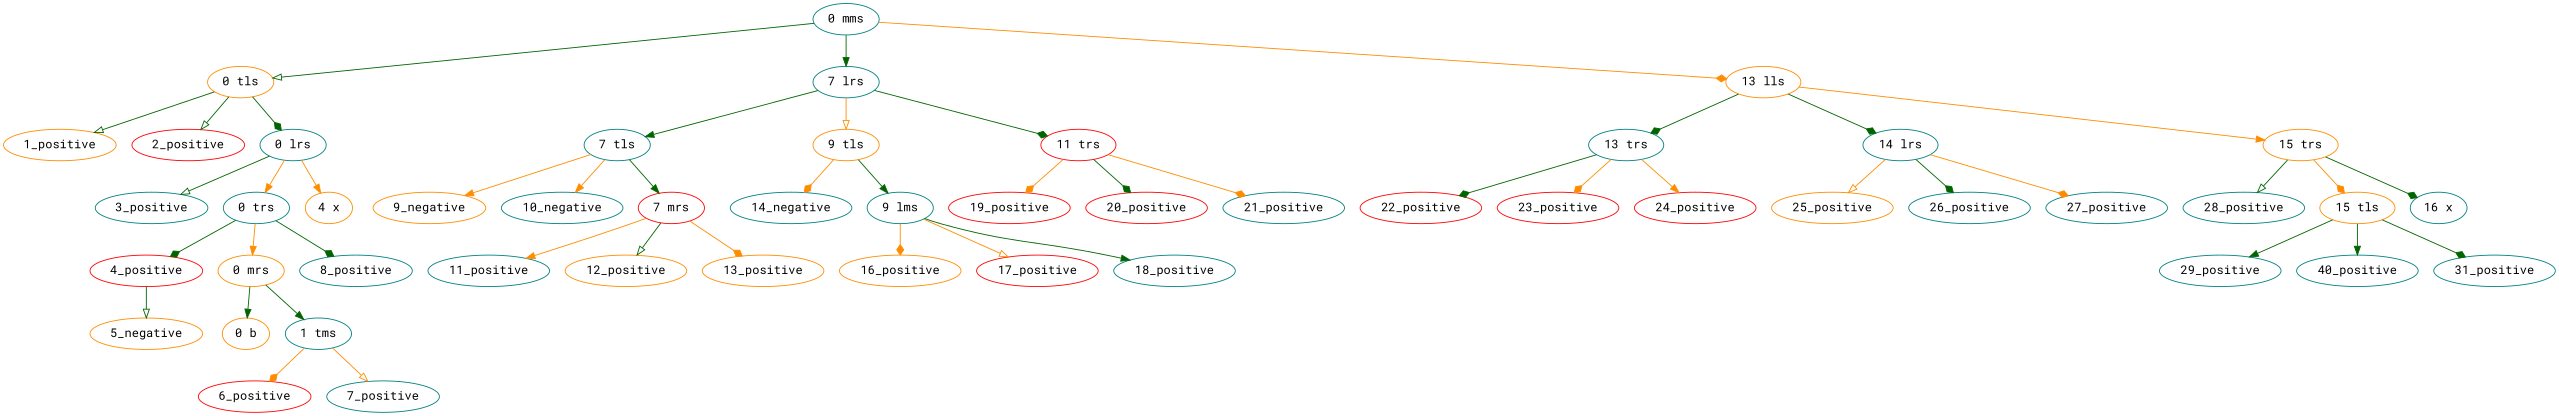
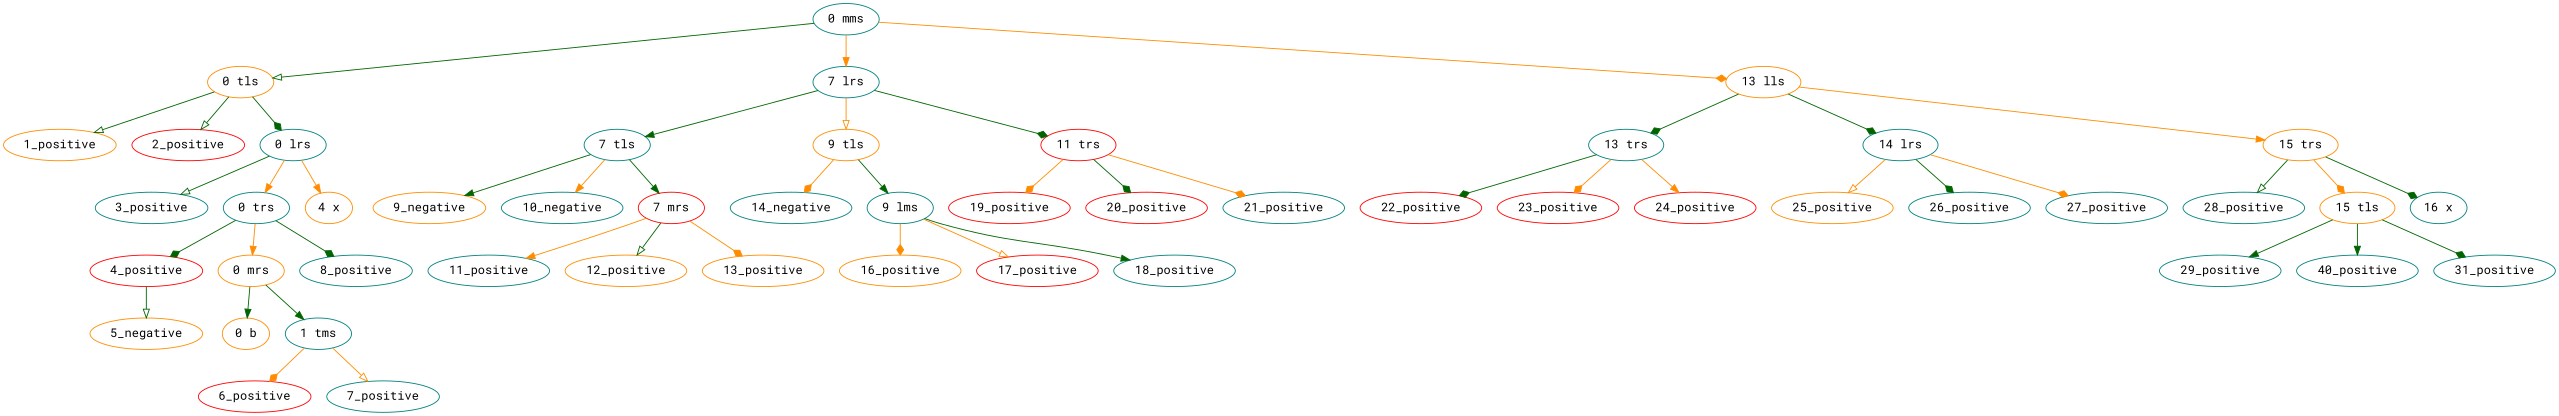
  strict digraph {
    fontname="Roboto Mono"
    node [color=teal fontname="Roboto Mono"]
    edge [arrowhead=diamond color=darkgreen fontname="Roboto Mono"]
    "0 tls" [color=darkorange]
    "1_positive" [color=darkorange]
    "2_positive" [color=red]
    "0 lrs"
    "3_positive"
    "0 trs"
    "4 x" [color=darkorange]
    "4_positive" [color=red]
    "0 mrs" [color=darkorange]
    "8_positive"
    "5_negative" [color=darkorange]
    "0 b" [color=darkorange]
    "1 tms"
    "6_positive" [color=red]
    "7_positive"
    "0 mms"
    "7 lrs"
    "13 lls" [color=darkorange]
    "7 tls"
    "9 tls" [color=darkorange]
    "11 trs" [color=red]
    "13 trs"
    "14 lrs"
    "15 trs" [color=darkorange]
    "9_negative" [color=darkorange]
    "10_negative"
    "7 mrs" [color=red]
    "14_negative"
    "9 lms"
    "19_positive" [color=red]
    "20_positive" [color=red]
    "21_positive"
    "22_positive" [color=red]
    "23_positive" [color=red]
    "24_positive" [color=red]
    "25_positive" [color=darkorange]
    "26_positive"
    "27_positive"
    "28_positive"
    "15 tls" [color=darkorange]
    "16 x"
    "11_positive"
    "12_positive" [color=darkorange]
    "13_positive" [color=darkorange]
    "16_positive" [color=darkorange]
    "17_positive" [color=red]
    "18_positive"
    "29_positive"
    n49 [label="40_positive"]
    "31_positive"
    "0 tls" -> "1_positive" [arrowhead=onormal]
    "0 tls" -> "2_positive" [arrowhead=onormal]
    "0 tls" -> "0 lrs"
    "0 lrs" -> "3_positive" [arrowhead=onormal]
    "0 lrs" -> "0 trs" [arrowhead=normal color=darkorange]
    "0 lrs" -> "4 x" [arrowhead=normal color=darkorange]
    "0 trs" -> "4_positive"
    "0 trs" -> "0 mrs" [arrowhead=normal color=darkorange]
    "0 trs" -> "8_positive"
    "4_positive" -> "5_negative" [arrowhead=onormal]
    "0 mrs" -> "0 b" [arrowhead=normal]
    "0 mrs" -> "1 tms" [arrowhead=normal]
    "1 tms" -> "6_positive" [color=darkorange]
    "1 tms" -> "7_positive" [arrowhead=onormal color=darkorange]
    "0 mms" -> "0 tls" [arrowhead=onormal]
-   "0 mms" -> "7 lrs" [arrowhead=normal]
+   "0 mms" -> "7 lrs" [arrowhead=normal color=darkorange]
    "0 mms" -> "13 lls" [color=darkorange]
    "7 lrs" -> "7 tls" [arrowhead=normal]
    "7 lrs" -> "9 tls" [arrowhead=onormal color=darkorange]
    "7 lrs" -> "11 trs"
    "13 lls" -> "13 trs"
    "13 lls" -> "14 lrs"
    "13 lls" -> "15 trs" [arrowhead=normal color=darkorange]
-   "7 tls" -> "9_negative" [arrowhead=normal color=darkorange]
+   "7 tls" -> "9_negative" [arrowhead=normal]
    "7 tls" -> "10_negative" [arrowhead=normal color=darkorange]
    "7 tls" -> "7 mrs" [arrowhead=normal]
    "9 tls" -> "14_negative" [color=darkorange]
    "9 tls" -> "9 lms" [arrowhead=normal]
    "11 trs" -> "19_positive" [color=darkorange]
    "11 trs" -> "20_positive"
    "11 trs" -> "21_positive" [color=darkorange]
    "13 trs" -> "22_positive"
    "13 trs" -> "23_positive" [color=darkorange]
    "13 trs" -> "24_positive" [arrowhead=normal color=darkorange]
    "14 lrs" -> "25_positive" [arrowhead=onormal color=darkorange]
    "14 lrs" -> "26_positive"
    "14 lrs" -> "27_positive" [color=darkorange]
    "15 trs" -> "28_positive" [arrowhead=onormal]
    "15 trs" -> "15 tls" [color=darkorange]
    "15 trs" -> "16 x"
    "7 mrs" -> "11_positive" [arrowhead=normal color=darkorange]
    "7 mrs" -> "12_positive" [arrowhead=onormal]
    "7 mrs" -> "13_positive" [color=darkorange]
    "9 lms" -> "16_positive" [color=darkorange]
    "9 lms" -> "17_positive" [arrowhead=onormal color=darkorange]
    "9 lms" -> "18_positive" [arrowhead=normal]
    "15 tls" -> "29_positive" [arrowhead=normal]
    "15 tls" -> n49 [arrowhead=normal]
    "15 tls" -> "31_positive"
  }
